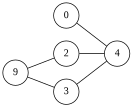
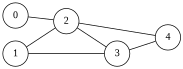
  graph {
    fontname="Liberation Serif"
    rankdir=LR
    node [fontname="Liberation Serif" shape=circle]
    edge [fontname="Liberation Serif"]
    0
    2
-   1 [label=9]
+   1
    3
    4
-   0 -- 4
+   0 -- 2
+   2 -- 3
    2 -- 4
    1 -- 2
    1 -- 3
    3 -- 4
  }
